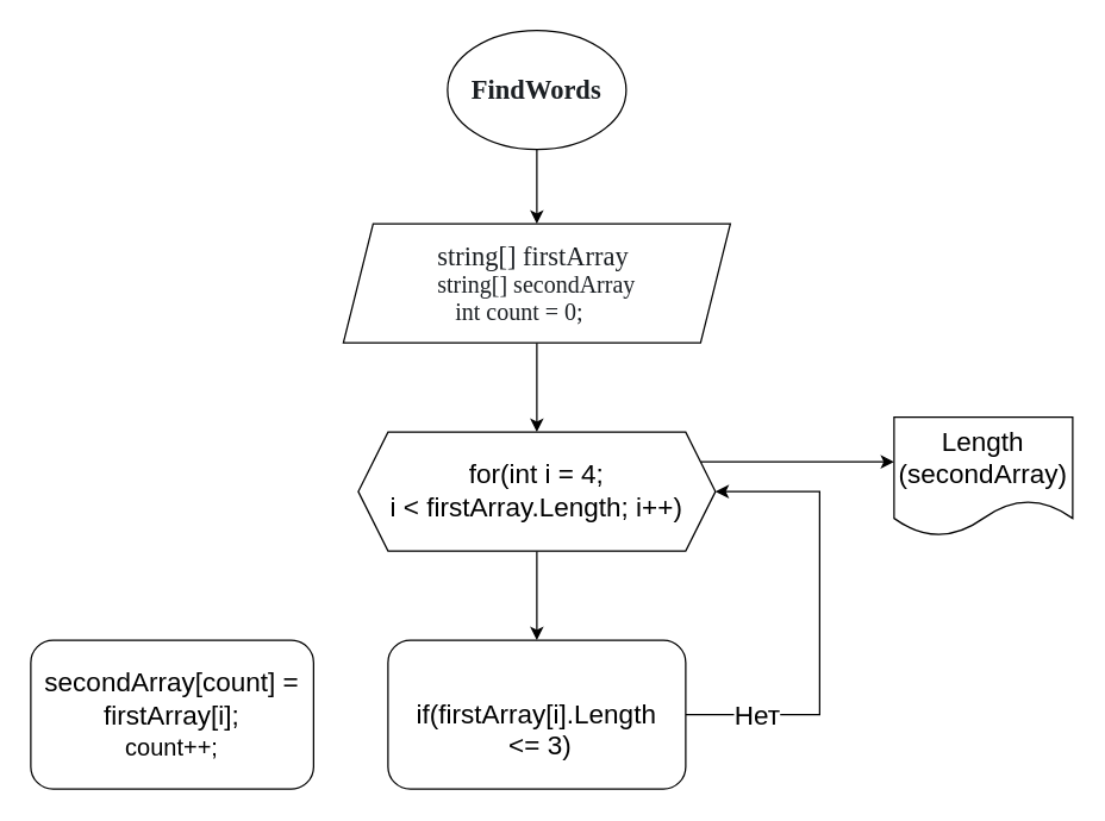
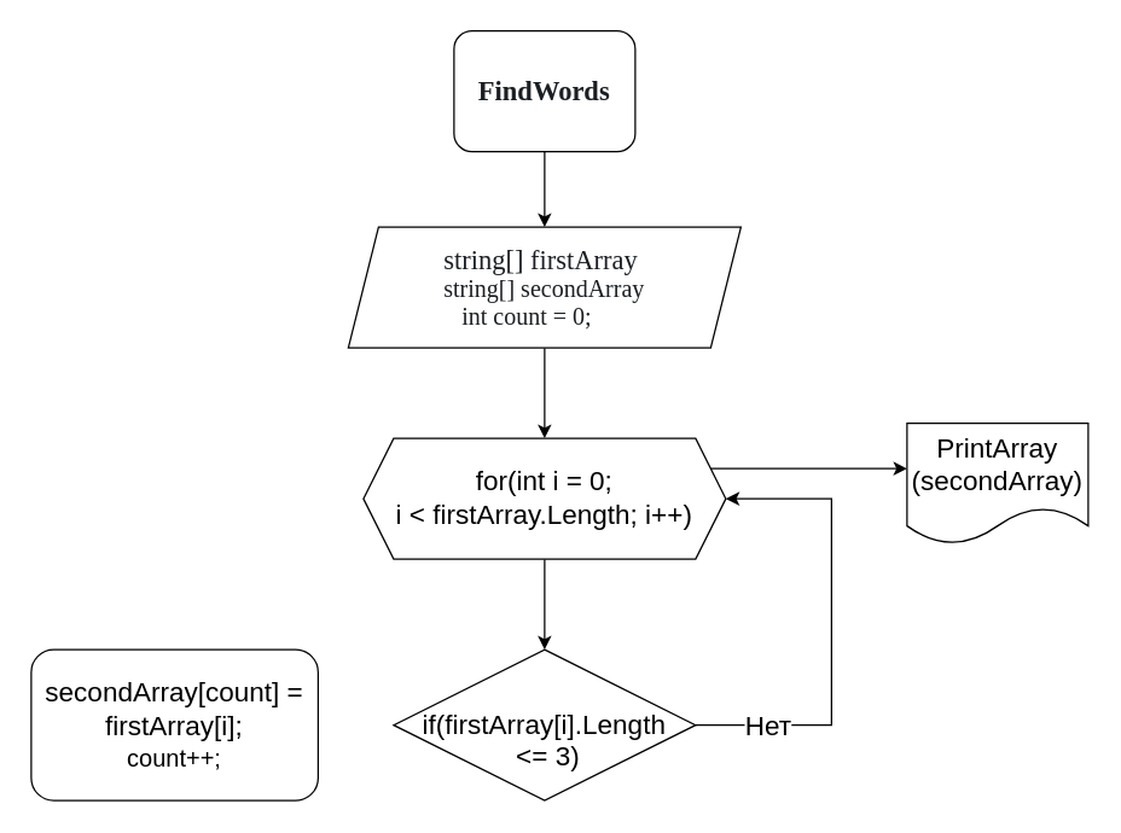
  <mxCell id="0" />
  <mxCell id="1" parent="0" />
  <mxCell id="2" value="" style="edgeStyle=orthogonalEdgeStyle;rounded=0;orthogonalLoop=1;jettySize=auto;html=1;fontSize=18;" edge="1" parent="1" source="3" target="5"><mxGeometry relative="1" as="geometry" /></mxCell>
- <mxCell id="3" value="&lt;p style=&quot;margin: 0px; font-variant-numeric: normal; font-variant-east-asian: normal; font-stretch: normal; line-height: normal; font-family: &amp;quot;.AppleSystemUIFontMonospaced&amp;quot;; color: rgb(27, 31, 35); background-color: rgb(255, 255, 255); text-align: start;&quot; class=&quot;p1&quot;&gt;&lt;b style=&quot;&quot;&gt;&lt;font style=&quot;font-size: 18px;&quot;&gt;FindWords&lt;/font&gt;&lt;/b&gt;&lt;/p&gt;" style="ellipse;whiteSpace=wrap;html=1;fontSize=14;" vertex="1" parent="1"><mxGeometry x="300" y="20" width="120" height="80" as="geometry" /></mxCell>
+ <mxCell id="3" value="&lt;p style=&quot;margin: 0px; font-variant-numeric: normal; font-variant-east-asian: normal; font-stretch: normal; line-height: normal; font-family: &amp;quot;.AppleSystemUIFontMonospaced&amp;quot;; color: rgb(27, 31, 35); background-color: rgb(255, 255, 255); text-align: start;&quot; class=&quot;p1&quot;&gt;&lt;b style=&quot;&quot;&gt;&lt;font style=&quot;font-size: 18px;&quot;&gt;FindWords&lt;/font&gt;&lt;/b&gt;&lt;/p&gt;" style="whiteSpace=wrap;html=1;fontSize=14;rounded=1;" vertex="1" parent="1"><mxGeometry x="300" y="20" width="120" height="80" as="geometry" /></mxCell>
  <mxCell id="4" value="" style="edgeStyle=orthogonalEdgeStyle;rounded=0;orthogonalLoop=1;jettySize=auto;html=1;fontSize=18;" edge="1" parent="1" source="5" target="8"><mxGeometry relative="1" as="geometry" /></mxCell>
  <mxCell id="5" value="&lt;p style=&quot;margin: 0px; font-variant-numeric: normal; font-variant-east-asian: normal; font-stretch: normal; line-height: normal; font-family: &amp;quot;.AppleSystemUIFontMonospaced&amp;quot;; color: rgb(27, 31, 35); background-color: rgb(255, 255, 255); text-align: start;&quot; class=&quot;p1&quot;&gt;&lt;font style=&quot;font-size: 18px;&quot;&gt;string[] firstArray&lt;/font&gt;&lt;/p&gt;&lt;p style=&quot;margin: 0px; font-variant-numeric: normal; font-variant-east-asian: normal; font-stretch: normal; line-height: normal; font-family: &amp;quot;.AppleSystemUIFontMonospaced&amp;quot;; color: rgb(27, 31, 35); background-color: rgb(255, 255, 255); text-align: start;&quot; class=&quot;p1&quot;&gt;&lt;font size=&quot;3&quot;&gt;string[] secondArray&lt;/font&gt;&lt;/p&gt;&lt;p style=&quot;margin: 0px; font-variant-numeric: normal; font-variant-east-asian: normal; font-stretch: normal; line-height: normal; font-family: &amp;quot;.AppleSystemUIFontMonospaced&amp;quot;; color: rgb(27, 31, 35); background-color: rgb(255, 255, 255); text-align: start;&quot; class=&quot;p1&quot;&gt;&lt;font size=&quot;3&quot;&gt;&amp;nbsp; &amp;nbsp;int count = 0;&lt;/font&gt;&lt;/p&gt;" style="shape=parallelogram;perimeter=parallelogramPerimeter;whiteSpace=wrap;html=1;fixedSize=1;fontSize=14;" vertex="1" parent="1"><mxGeometry x="230" y="150" width="260" height="80" as="geometry" /></mxCell>
  <mxCell id="6" value="" style="edgeStyle=orthogonalEdgeStyle;rounded=0;orthogonalLoop=1;jettySize=auto;html=1;fontSize=18;" edge="1" parent="1" source="8" target="11"><mxGeometry relative="1" as="geometry" /></mxCell>
  <mxCell id="7" style="edgeStyle=orthogonalEdgeStyle;rounded=0;orthogonalLoop=1;jettySize=auto;html=1;fontSize=18;" edge="1" parent="1" source="8"><mxGeometry relative="1" as="geometry"><mxPoint x="600" y="310" as="targetPoint" /><Array as="points"><mxPoint x="470" y="310" /><mxPoint x="470" y="310" /></Array></mxGeometry></mxCell>
- <mxCell id="8" value="&lt;font style=&quot;font-size: 18px;&quot;&gt;for(int i = 4; &lt;br&gt;i &amp;lt; firstArray.Length; i++)&lt;/font&gt;" style="shape=hexagon;perimeter=hexagonPerimeter2;whiteSpace=wrap;html=1;fixedSize=1;fontSize=14;" vertex="1" parent="1"><mxGeometry x="240" y="290" width="240" height="80" as="geometry" /></mxCell>
+ <mxCell id="8" value="&lt;font style=&quot;font-size: 18px;&quot;&gt;for(int i = 0; &lt;br&gt;i &amp;lt; firstArray.Length; i++)&lt;/font&gt;" style="shape=hexagon;perimeter=hexagonPerimeter2;whiteSpace=wrap;html=1;fixedSize=1;fontSize=14;" vertex="1" parent="1"><mxGeometry x="240" y="290" width="240" height="80" as="geometry" /></mxCell>
  <mxCell id="9" style="edgeStyle=orthogonalEdgeStyle;rounded=0;orthogonalLoop=1;jettySize=auto;html=1;exitX=1;exitY=0.5;exitDx=0;exitDy=0;entryX=1;entryY=0.5;entryDx=0;entryDy=0;fontSize=18;" edge="1" parent="1" source="11" target="8"><mxGeometry relative="1" as="geometry"><Array as="points"><mxPoint x="550" y="480" /><mxPoint x="550" y="330" /></Array></mxGeometry></mxCell>
  <mxCell id="10" value="Нет" style="edgeLabel;html=1;align=center;verticalAlign=middle;resizable=0;points=[];fontSize=18;" vertex="1" connectable="0" parent="9"><mxGeometry x="-0.697" relative="1" as="geometry"><mxPoint as="offset" /></mxGeometry></mxCell>
- <mxCell id="11" value="&lt;font style=&quot;font-size: 18px;&quot;&gt;&lt;br&gt;if(firstArray[i].Length&lt;br&gt;&amp;nbsp;&amp;lt;= 3)&lt;/font&gt;" style="whiteSpace=wrap;html=1;fontSize=14;rounded=1;" vertex="1" parent="1"><mxGeometry x="260" y="430" width="200" height="100" as="geometry" /></mxCell>
+ <mxCell id="11" value="&lt;font style=&quot;font-size: 18px;&quot;&gt;&lt;br&gt;if(firstArray[i].Length&lt;br&gt;&amp;nbsp;&amp;lt;= 3)&lt;/font&gt;" style="rhombus;whiteSpace=wrap;html=1;fontSize=14;" vertex="1" parent="1"><mxGeometry x="260" y="430" width="200" height="100" as="geometry" /></mxCell>
  <mxCell id="12" value="&lt;div&gt;&lt;font style=&quot;font-size: 18px;&quot;&gt;secondArray[count] = firstArray[i];&lt;/font&gt;&lt;/div&gt;&lt;div&gt;&lt;span style=&quot;background-color: initial;&quot;&gt;&lt;font size=&quot;3&quot;&gt;count++;&lt;/font&gt;&lt;/span&gt;&lt;/div&gt;" style="whiteSpace=wrap;html=1;fontSize=14;rounded=1;" vertex="1" parent="1"><mxGeometry x="20" y="430" width="190" height="100" as="geometry" /></mxCell>
- <mxCell id="13" value="Length&lt;br&gt;(secondArray)" style="shape=document;whiteSpace=wrap;html=1;boundedLbl=1;fontSize=18;" vertex="1" parent="1"><mxGeometry x="600" y="280" width="120" height="80" as="geometry" /></mxCell>
+ <mxCell id="13" value="PrintArray&lt;br&gt;(secondArray)" style="shape=document;whiteSpace=wrap;html=1;boundedLbl=1;fontSize=18;" vertex="1" parent="1"><mxGeometry x="600" y="280" width="120" height="80" as="geometry" /></mxCell>
